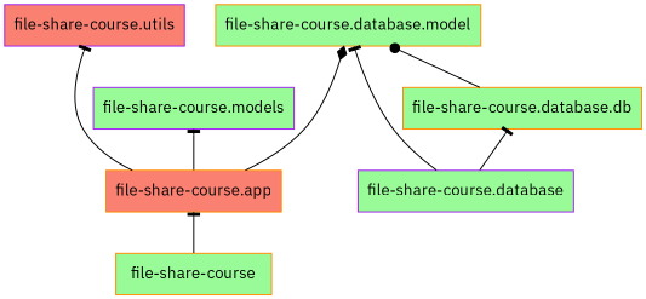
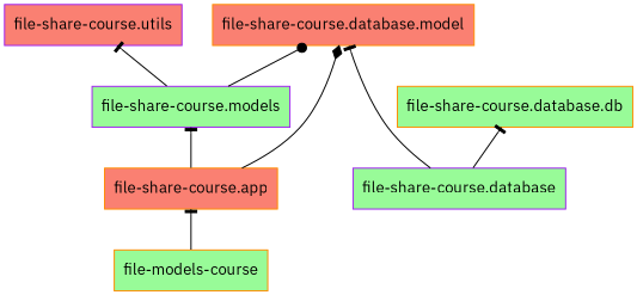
  digraph {
    fontname="IBM Plex Sans"
    rankdir=BT
    node [color=darkorange fillcolor=palegreen fontname="IBM Plex Sans" shape=box style="solid,filled"]
    edge [arrowhead=tee arrowtail=none fontname="IBM Plex Sans"]
-   n1 [label="file-share-course"]
+   n1 [label="file-models-course"]
    n2 [fillcolor=salmon label="file-share-course.app"]
    n3 [color=purple label="file-share-course.models"]
    n4 [color=purple fillcolor=salmon label="file-share-course.utils"]
-   n5 [label="file-share-course.database.model"]
+   n5 [fillcolor=salmon label="file-share-course.database.model"]
    n6 [color=purple label="file-share-course.database"]
    n7 [label="file-share-course.database.db"]
    n1 -> n2
    n2 -> n3
-   n2 -> n4
+   n3 -> n4
    n2 -> n5 [arrowhead=diamond]
-   n7 -> n5 [arrowhead=dot]
+   n3 -> n5 [arrowhead=dot]
    n6 -> n5
    n6 -> n7
  }
